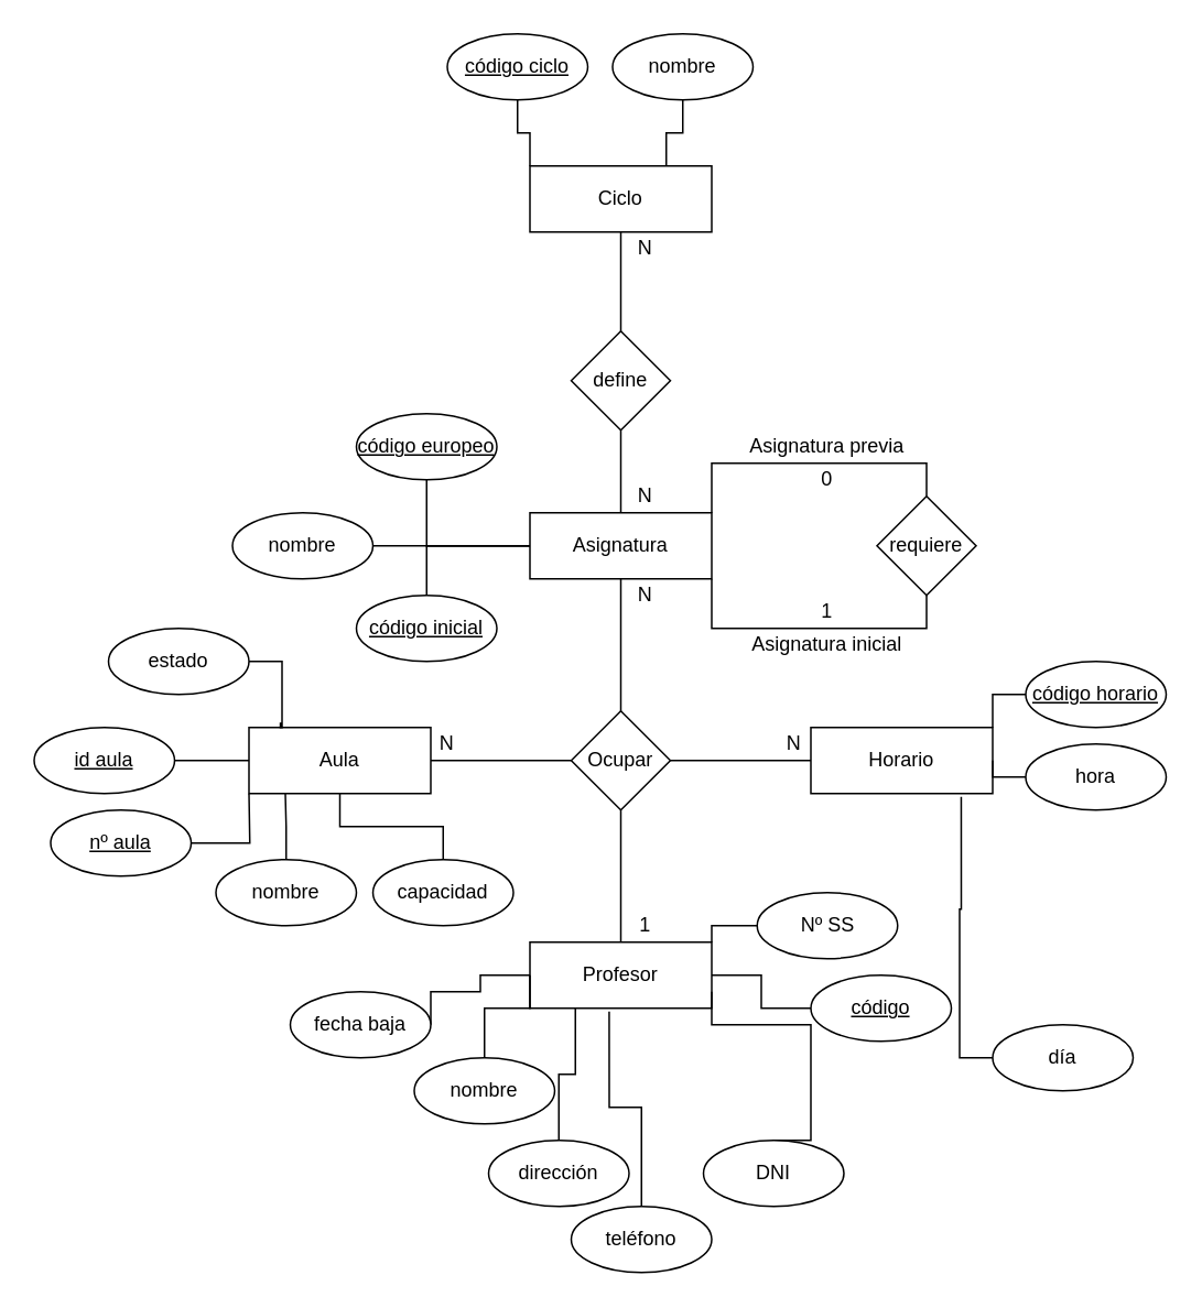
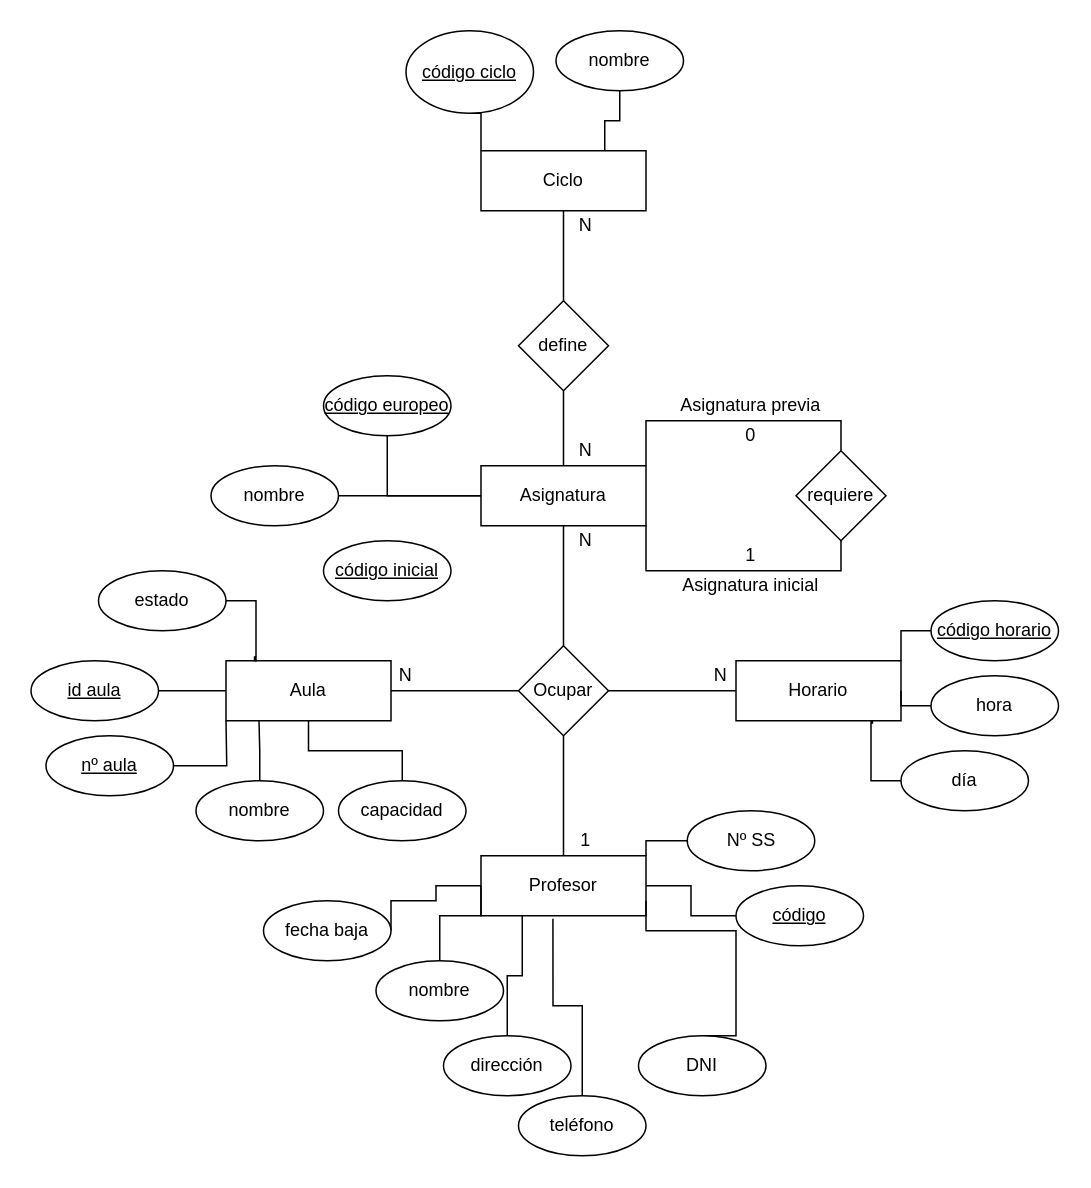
  <mxCell id="0" />
  <mxCell id="1" parent="0" />
  <mxCell id="2" style="edgeStyle=orthogonalEdgeStyle;rounded=0;orthogonalLoop=1;jettySize=auto;html=1;exitX=1;exitY=0;exitDx=0;exitDy=0;entryX=0.5;entryY=0;entryDx=0;entryDy=0;endArrow=none;endFill=0;" edge="1" parent="1" source="3" target="45"><mxGeometry relative="1" as="geometry" /></mxCell>
  <mxCell id="3" value="Asignatura" style="rounded=0;whiteSpace=wrap;html=1;" parent="1" vertex="1"><mxGeometry x="320" y="310" width="110" height="40" as="geometry" /></mxCell>
  <mxCell id="4" style="edgeStyle=orthogonalEdgeStyle;rounded=0;orthogonalLoop=1;jettySize=auto;html=1;exitX=0.5;exitY=1;exitDx=0;exitDy=0;entryX=0.75;entryY=0;entryDx=0;entryDy=0;endArrow=none;endFill=0;" edge="1" parent="1" source="5" target="14"><mxGeometry relative="1" as="geometry" /></mxCell>
  <mxCell id="5" value="nombre" style="ellipse;whiteSpace=wrap;html=1;" parent="1" vertex="1"><mxGeometry x="370" y="20" width="85" height="40" as="geometry" /></mxCell>
  <mxCell id="6" style="edgeStyle=orthogonalEdgeStyle;rounded=0;orthogonalLoop=1;jettySize=auto;html=1;exitX=0.5;exitY=1;exitDx=0;exitDy=0;entryX=0;entryY=0;entryDx=0;entryDy=0;endArrow=none;endFill=0;" edge="1" parent="1" source="7" target="14"><mxGeometry relative="1" as="geometry" /></mxCell>
- <mxCell id="7" value="&lt;u&gt;código&amp;nbsp;ciclo&lt;/u&gt;" style="ellipse;whiteSpace=wrap;html=1;" parent="1" vertex="1"><mxGeometry x="270" y="20" width="85" height="40" as="geometry" /></mxCell>
+ <mxCell id="7" value="&lt;u&gt;código&amp;nbsp;ciclo&lt;/u&gt;" style="ellipse;whiteSpace=wrap;html=1;" parent="1" vertex="1"><mxGeometry x="270" y="20" width="85" height="55" as="geometry" /></mxCell>
  <mxCell id="8" style="edgeStyle=orthogonalEdgeStyle;rounded=0;orthogonalLoop=1;jettySize=auto;html=1;exitX=0;exitY=0.5;exitDx=0;exitDy=0;entryX=1;entryY=0.5;entryDx=0;entryDy=0;endArrow=none;endFill=0;" edge="1" parent="1" source="11" target="15"><mxGeometry relative="1" as="geometry" /></mxCell>
  <mxCell id="9" style="edgeStyle=orthogonalEdgeStyle;rounded=0;orthogonalLoop=1;jettySize=auto;html=1;exitX=0.5;exitY=0;exitDx=0;exitDy=0;entryX=0.5;entryY=1;entryDx=0;entryDy=0;endArrow=none;endFill=0;" edge="1" parent="1" source="11" target="3"><mxGeometry relative="1" as="geometry" /></mxCell>
  <mxCell id="10" style="edgeStyle=orthogonalEdgeStyle;rounded=0;orthogonalLoop=1;jettySize=auto;html=1;exitX=1;exitY=0.5;exitDx=0;exitDy=0;entryX=0;entryY=0.5;entryDx=0;entryDy=0;endArrow=none;endFill=0;" edge="1" parent="1" source="11" target="18"><mxGeometry relative="1" as="geometry" /></mxCell>
  <mxCell id="11" value="Ocupar" style="rhombus;whiteSpace=wrap;html=1;" parent="1" vertex="1"><mxGeometry x="345" y="430" width="60" height="60" as="geometry" /></mxCell>
  <mxCell id="12" value="1" style="text;html=1;strokeColor=none;fillColor=none;align=center;verticalAlign=middle;whiteSpace=wrap;rounded=0;" parent="1" vertex="1"><mxGeometry x="380" y="550" width="20" height="20" as="geometry" /></mxCell>
  <mxCell id="13" style="edgeStyle=orthogonalEdgeStyle;rounded=0;orthogonalLoop=1;jettySize=auto;html=1;exitX=0.5;exitY=1;exitDx=0;exitDy=0;entryX=0.5;entryY=0;entryDx=0;entryDy=0;endArrow=none;endFill=0;" edge="1" parent="1" source="14" target="23"><mxGeometry relative="1" as="geometry" /></mxCell>
  <mxCell id="14" value="Ciclo" style="rounded=0;whiteSpace=wrap;html=1;" vertex="1" parent="1"><mxGeometry x="320" y="100" width="110" height="40" as="geometry" /></mxCell>
  <mxCell id="15" value="Aula" style="rounded=0;whiteSpace=wrap;html=1;" vertex="1" parent="1"><mxGeometry x="150" y="440" width="110" height="40" as="geometry" /></mxCell>
  <mxCell id="16" style="edgeStyle=orthogonalEdgeStyle;rounded=0;orthogonalLoop=1;jettySize=auto;html=1;exitX=0.5;exitY=0;exitDx=0;exitDy=0;entryX=0.5;entryY=1;entryDx=0;entryDy=0;endArrow=none;endFill=0;" edge="1" parent="1" source="17" target="11"><mxGeometry relative="1" as="geometry" /></mxCell>
  <mxCell id="17" value="Profesor" style="rounded=0;whiteSpace=wrap;html=1;" vertex="1" parent="1"><mxGeometry x="320" y="570" width="110" height="40" as="geometry" /></mxCell>
  <mxCell id="18" value="Horario" style="rounded=0;whiteSpace=wrap;html=1;" vertex="1" parent="1"><mxGeometry x="490" y="440" width="110" height="40" as="geometry" /></mxCell>
  <mxCell id="19" value="N" style="text;html=1;strokeColor=none;fillColor=none;align=center;verticalAlign=middle;whiteSpace=wrap;rounded=0;" vertex="1" parent="1"><mxGeometry x="380" y="350" width="20" height="20" as="geometry" /></mxCell>
  <mxCell id="20" value="N" style="text;html=1;strokeColor=none;fillColor=none;align=center;verticalAlign=middle;whiteSpace=wrap;rounded=0;" vertex="1" parent="1"><mxGeometry x="260" y="440" width="20" height="20" as="geometry" /></mxCell>
  <mxCell id="21" value="N" style="text;html=1;strokeColor=none;fillColor=none;align=center;verticalAlign=middle;whiteSpace=wrap;rounded=0;" vertex="1" parent="1"><mxGeometry x="470" y="440" width="20" height="20" as="geometry" /></mxCell>
  <mxCell id="22" style="edgeStyle=orthogonalEdgeStyle;rounded=0;orthogonalLoop=1;jettySize=auto;html=1;exitX=0.5;exitY=1;exitDx=0;exitDy=0;entryX=0.5;entryY=0;entryDx=0;entryDy=0;endArrow=none;endFill=0;" edge="1" parent="1" source="23" target="3"><mxGeometry relative="1" as="geometry" /></mxCell>
  <mxCell id="23" value="define" style="rhombus;whiteSpace=wrap;html=1;" vertex="1" parent="1"><mxGeometry x="345" y="200" width="60" height="60" as="geometry" /></mxCell>
  <mxCell id="24" value="N" style="text;html=1;strokeColor=none;fillColor=none;align=center;verticalAlign=middle;whiteSpace=wrap;rounded=0;" vertex="1" parent="1"><mxGeometry x="380" y="140" width="20" height="20" as="geometry" /></mxCell>
  <mxCell id="25" value="N" style="text;html=1;strokeColor=none;fillColor=none;align=center;verticalAlign=middle;whiteSpace=wrap;rounded=0;" vertex="1" parent="1"><mxGeometry x="380" y="290" width="20" height="20" as="geometry" /></mxCell>
  <mxCell id="26" style="edgeStyle=orthogonalEdgeStyle;rounded=0;orthogonalLoop=1;jettySize=auto;html=1;exitX=0.5;exitY=1;exitDx=0;exitDy=0;entryX=0;entryY=0.5;entryDx=0;entryDy=0;endArrow=none;endFill=0;" edge="1" parent="1" source="27" target="3"><mxGeometry relative="1" as="geometry" /></mxCell>
  <mxCell id="27" value="&lt;u&gt;código&amp;nbsp;europeo&lt;/u&gt;" style="ellipse;whiteSpace=wrap;html=1;" vertex="1" parent="1"><mxGeometry x="215" y="250" width="85" height="40" as="geometry" /></mxCell>
  <mxCell id="28" style="edgeStyle=orthogonalEdgeStyle;rounded=0;orthogonalLoop=1;jettySize=auto;html=1;exitX=1;exitY=0.5;exitDx=0;exitDy=0;entryX=0;entryY=0.5;entryDx=0;entryDy=0;endArrow=none;endFill=0;" edge="1" parent="1" source="29" target="3"><mxGeometry relative="1" as="geometry" /></mxCell>
  <mxCell id="29" value="nombre" style="ellipse;whiteSpace=wrap;html=1;" vertex="1" parent="1"><mxGeometry x="140" y="310" width="85" height="40" as="geometry" /></mxCell>
- <mxCell id="30" style="edgeStyle=orthogonalEdgeStyle;rounded=0;orthogonalLoop=1;jettySize=auto;html=1;exitX=0.5;exitY=0;exitDx=0;exitDy=0;entryX=0;entryY=0.5;entryDx=0;entryDy=0;endArrow=none;endFill=0;" edge="1" parent="1" source="31" target="3"><mxGeometry relative="1" as="geometry" /></mxCell>
  <mxCell id="31" value="&lt;u&gt;código&amp;nbsp;inicial&lt;/u&gt;" style="ellipse;whiteSpace=wrap;html=1;" vertex="1" parent="1"><mxGeometry x="215" y="360" width="85" height="40" as="geometry" /></mxCell>
  <mxCell id="32" style="edgeStyle=orthogonalEdgeStyle;rounded=0;orthogonalLoop=1;jettySize=auto;html=1;exitX=0.5;exitY=0;exitDx=0;exitDy=0;entryX=0.2;entryY=1;entryDx=0;entryDy=0;entryPerimeter=0;endArrow=none;endFill=0;" edge="1" parent="1" source="33" target="15"><mxGeometry relative="1" as="geometry" /></mxCell>
  <mxCell id="33" value="nombre" style="ellipse;whiteSpace=wrap;html=1;" vertex="1" parent="1"><mxGeometry x="130" y="520" width="85" height="40" as="geometry" /></mxCell>
  <mxCell id="34" style="edgeStyle=orthogonalEdgeStyle;rounded=0;orthogonalLoop=1;jettySize=auto;html=1;exitX=1;exitY=0.5;exitDx=0;exitDy=0;entryX=0;entryY=0.5;entryDx=0;entryDy=0;endArrow=none;endFill=0;" edge="1" parent="1" source="35" target="15"><mxGeometry relative="1" as="geometry" /></mxCell>
  <mxCell id="35" value="&lt;u&gt;id aula&lt;/u&gt;" style="ellipse;whiteSpace=wrap;html=1;" vertex="1" parent="1"><mxGeometry x="20" y="440" width="85" height="40" as="geometry" /></mxCell>
  <mxCell id="36" style="edgeStyle=orthogonalEdgeStyle;rounded=0;orthogonalLoop=1;jettySize=auto;html=1;exitX=1;exitY=0.5;exitDx=0;exitDy=0;endArrow=none;endFill=0;" edge="1" parent="1" source="37"><mxGeometry relative="1" as="geometry"><mxPoint x="150" y="480" as="targetPoint" /></mxGeometry></mxCell>
  <mxCell id="37" value="&lt;u&gt;nº aula&lt;/u&gt;" style="ellipse;whiteSpace=wrap;html=1;" vertex="1" parent="1"><mxGeometry x="30" y="490" width="85" height="40" as="geometry" /></mxCell>
  <mxCell id="38" style="edgeStyle=orthogonalEdgeStyle;rounded=0;orthogonalLoop=1;jettySize=auto;html=1;exitX=0.5;exitY=0;exitDx=0;exitDy=0;entryX=0.5;entryY=1;entryDx=0;entryDy=0;endArrow=none;endFill=0;" edge="1" parent="1" source="39" target="15"><mxGeometry relative="1" as="geometry" /></mxCell>
  <mxCell id="39" value="capacidad" style="ellipse;whiteSpace=wrap;html=1;" vertex="1" parent="1"><mxGeometry x="225" y="520" width="85" height="40" as="geometry" /></mxCell>
  <mxCell id="40" style="edgeStyle=orthogonalEdgeStyle;rounded=0;orthogonalLoop=1;jettySize=auto;html=1;exitX=1;exitY=0.5;exitDx=0;exitDy=0;entryX=0.173;entryY=-0.075;entryDx=0;entryDy=0;entryPerimeter=0;endArrow=none;endFill=0;" edge="1" parent="1" source="41" target="15"><mxGeometry relative="1" as="geometry" /></mxCell>
  <mxCell id="41" value="estado" style="ellipse;whiteSpace=wrap;html=1;" vertex="1" parent="1"><mxGeometry x="65" y="380" width="85" height="40" as="geometry" /></mxCell>
  <mxCell id="42" style="edgeStyle=orthogonalEdgeStyle;rounded=0;orthogonalLoop=1;jettySize=auto;html=1;exitX=0.5;exitY=0;exitDx=0;exitDy=0;entryX=0;entryY=0.5;entryDx=0;entryDy=0;endArrow=none;endFill=0;" edge="1" parent="1" source="43" target="17"><mxGeometry relative="1" as="geometry"><Array as="points"><mxPoint x="293" y="610" /><mxPoint x="320" y="610" /></Array></mxGeometry></mxCell>
  <mxCell id="43" value="nombre" style="ellipse;whiteSpace=wrap;html=1;" vertex="1" parent="1"><mxGeometry x="250" y="640" width="85" height="40" as="geometry" /></mxCell>
  <mxCell id="44" style="edgeStyle=orthogonalEdgeStyle;rounded=0;orthogonalLoop=1;jettySize=auto;html=1;exitX=0.5;exitY=1;exitDx=0;exitDy=0;entryX=1;entryY=1;entryDx=0;entryDy=0;endArrow=none;endFill=0;" edge="1" parent="1" source="45" target="3"><mxGeometry relative="1" as="geometry" /></mxCell>
  <mxCell id="45" value="requiere" style="rhombus;whiteSpace=wrap;html=1;" vertex="1" parent="1"><mxGeometry x="530" y="300" width="60" height="60" as="geometry" /></mxCell>
  <mxCell id="46" value="Asignatura previa" style="text;html=1;strokeColor=none;fillColor=none;align=center;verticalAlign=middle;whiteSpace=wrap;rounded=0;" vertex="1" parent="1"><mxGeometry x="450" y="260" width="100" height="20" as="geometry" /></mxCell>
  <mxCell id="47" value="Asignatura inicial" style="text;html=1;strokeColor=none;fillColor=none;align=center;verticalAlign=middle;whiteSpace=wrap;rounded=0;" vertex="1" parent="1"><mxGeometry x="450" y="380" width="100" height="20" as="geometry" /></mxCell>
  <mxCell id="48" value="1" style="text;html=1;strokeColor=none;fillColor=none;align=center;verticalAlign=middle;whiteSpace=wrap;rounded=0;" vertex="1" parent="1"><mxGeometry x="490" y="360" width="20" height="20" as="geometry" /></mxCell>
  <mxCell id="49" value="0" style="text;html=1;strokeColor=none;fillColor=none;align=center;verticalAlign=middle;whiteSpace=wrap;rounded=0;" vertex="1" parent="1"><mxGeometry x="490" y="280" width="20" height="20" as="geometry" /></mxCell>
  <mxCell id="50" style="edgeStyle=orthogonalEdgeStyle;rounded=0;orthogonalLoop=1;jettySize=auto;html=1;exitX=0.5;exitY=0;exitDx=0;exitDy=0;entryX=0.25;entryY=1;entryDx=0;entryDy=0;endArrow=none;endFill=0;" edge="1" parent="1" source="51" target="17"><mxGeometry relative="1" as="geometry" /></mxCell>
  <mxCell id="51" value="dirección" style="ellipse;whiteSpace=wrap;html=1;" vertex="1" parent="1"><mxGeometry x="295" y="690" width="85" height="40" as="geometry" /></mxCell>
  <mxCell id="52" style="edgeStyle=orthogonalEdgeStyle;rounded=0;orthogonalLoop=1;jettySize=auto;html=1;exitX=0.5;exitY=0;exitDx=0;exitDy=0;entryX=0.436;entryY=1.05;entryDx=0;entryDy=0;entryPerimeter=0;endArrow=none;endFill=0;" edge="1" parent="1" source="53" target="17"><mxGeometry relative="1" as="geometry" /></mxCell>
  <mxCell id="53" value="teléfono" style="ellipse;whiteSpace=wrap;html=1;" vertex="1" parent="1"><mxGeometry x="345" y="730" width="85" height="40" as="geometry" /></mxCell>
  <mxCell id="54" style="edgeStyle=orthogonalEdgeStyle;rounded=0;orthogonalLoop=1;jettySize=auto;html=1;exitX=0.5;exitY=0;exitDx=0;exitDy=0;entryX=1;entryY=0.75;entryDx=0;entryDy=0;endArrow=none;endFill=0;" edge="1" parent="1" source="55" target="17"><mxGeometry relative="1" as="geometry"><Array as="points"><mxPoint x="490" y="690" /><mxPoint x="490" y="620" /><mxPoint x="430" y="620" /></Array></mxGeometry></mxCell>
  <mxCell id="55" value="DNI" style="ellipse;whiteSpace=wrap;html=1;" vertex="1" parent="1"><mxGeometry x="425" y="690" width="85" height="40" as="geometry" /></mxCell>
  <mxCell id="56" style="edgeStyle=orthogonalEdgeStyle;rounded=0;orthogonalLoop=1;jettySize=auto;html=1;exitX=0;exitY=0.5;exitDx=0;exitDy=0;entryX=1;entryY=0;entryDx=0;entryDy=0;endArrow=none;endFill=0;" edge="1" parent="1" source="57" target="17"><mxGeometry relative="1" as="geometry" /></mxCell>
  <mxCell id="57" value="Nº SS" style="ellipse;whiteSpace=wrap;html=1;" vertex="1" parent="1"><mxGeometry x="457.5" y="540" width="85" height="40" as="geometry" /></mxCell>
  <mxCell id="58" style="edgeStyle=orthogonalEdgeStyle;rounded=0;orthogonalLoop=1;jettySize=auto;html=1;exitX=0;exitY=0.5;exitDx=0;exitDy=0;entryX=1;entryY=0.5;entryDx=0;entryDy=0;endArrow=none;endFill=0;" edge="1" parent="1" source="59" target="17"><mxGeometry relative="1" as="geometry" /></mxCell>
  <mxCell id="59" value="&lt;u&gt;código&lt;/u&gt;" style="ellipse;whiteSpace=wrap;html=1;" vertex="1" parent="1"><mxGeometry x="490" y="590" width="85" height="40" as="geometry" /></mxCell>
  <mxCell id="60" style="edgeStyle=orthogonalEdgeStyle;rounded=0;orthogonalLoop=1;jettySize=auto;html=1;exitX=1;exitY=0.5;exitDx=0;exitDy=0;entryX=0;entryY=0.5;entryDx=0;entryDy=0;endArrow=none;endFill=0;" edge="1" parent="1" source="61" target="17"><mxGeometry relative="1" as="geometry"><Array as="points"><mxPoint x="260" y="600" /><mxPoint x="290" y="600" /><mxPoint x="290" y="590" /></Array></mxGeometry></mxCell>
  <mxCell id="61" value="fecha baja" style="ellipse;whiteSpace=wrap;html=1;" vertex="1" parent="1"><mxGeometry x="175" y="600" width="85" height="40" as="geometry" /></mxCell>
  <mxCell id="62" style="edgeStyle=orthogonalEdgeStyle;rounded=0;orthogonalLoop=1;jettySize=auto;html=1;exitX=0;exitY=0.5;exitDx=0;exitDy=0;entryX=1;entryY=0;entryDx=0;entryDy=0;endArrow=none;endFill=0;" edge="1" parent="1" source="63" target="18"><mxGeometry relative="1" as="geometry" /></mxCell>
  <mxCell id="63" value="&lt;u&gt;código horario&lt;/u&gt;" style="ellipse;whiteSpace=wrap;html=1;" vertex="1" parent="1"><mxGeometry x="620" y="400" width="85" height="40" as="geometry" /></mxCell>
  <mxCell id="64" style="edgeStyle=orthogonalEdgeStyle;rounded=0;orthogonalLoop=1;jettySize=auto;html=1;exitX=0;exitY=0.5;exitDx=0;exitDy=0;entryX=1;entryY=0.5;entryDx=0;entryDy=0;endArrow=none;endFill=0;" edge="1" parent="1" source="65" target="18"><mxGeometry relative="1" as="geometry" /></mxCell>
  <mxCell id="65" value="hora" style="ellipse;whiteSpace=wrap;html=1;" vertex="1" parent="1"><mxGeometry x="620" y="450" width="85" height="40" as="geometry" /></mxCell>
  <mxCell id="66" style="edgeStyle=orthogonalEdgeStyle;rounded=0;orthogonalLoop=1;jettySize=auto;html=1;exitX=0;exitY=0.5;exitDx=0;exitDy=0;entryX=0.827;entryY=1.05;entryDx=0;entryDy=0;entryPerimeter=0;endArrow=none;endFill=0;" edge="1" parent="1" source="67" target="18"><mxGeometry relative="1" as="geometry" /></mxCell>
- <mxCell id="67" value="día" style="ellipse;whiteSpace=wrap;html=1;" vertex="1" parent="1"><mxGeometry x="600" y="620" width="85" height="40" as="geometry" /></mxCell>
+ <mxCell id="67" value="día" style="ellipse;whiteSpace=wrap;html=1;" vertex="1" parent="1"><mxGeometry x="600" y="500" width="85" height="40" as="geometry" /></mxCell>
